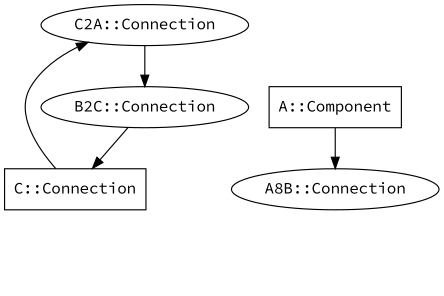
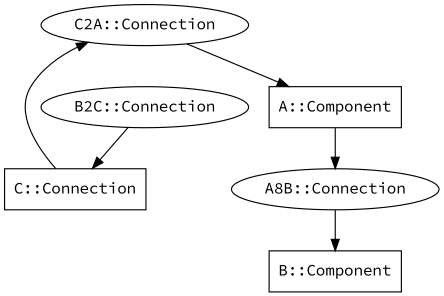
  digraph {
    fontname="Source Code Pro"
    node [fontname="Source Code Pro"]
    edge [fontname="Source Code Pro"]
+   "B::Component" [shape=box]
    n2 [label="A8B::Connection"]
    n3 [label="C::Connection" shape=box]
    "B2C::Connection"
    "A::Component" [shape=box]
    "C2A::Connection"
+   n2 -> "B::Component"
    n3 -> "C2A::Connection"
    "B2C::Connection" -> n3
    "A::Component" -> n2
-   "C2A::Connection" -> "B2C::Connection"
+   "C2A::Connection" -> "A::Component"
  }
